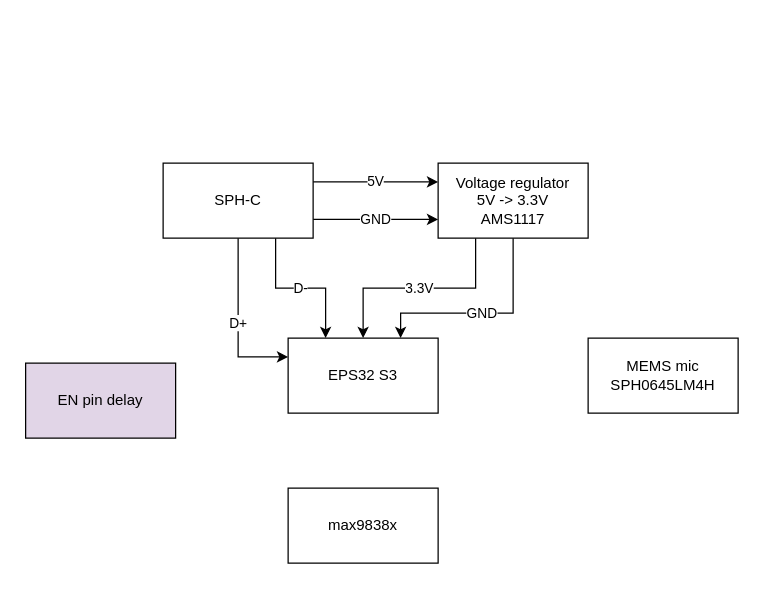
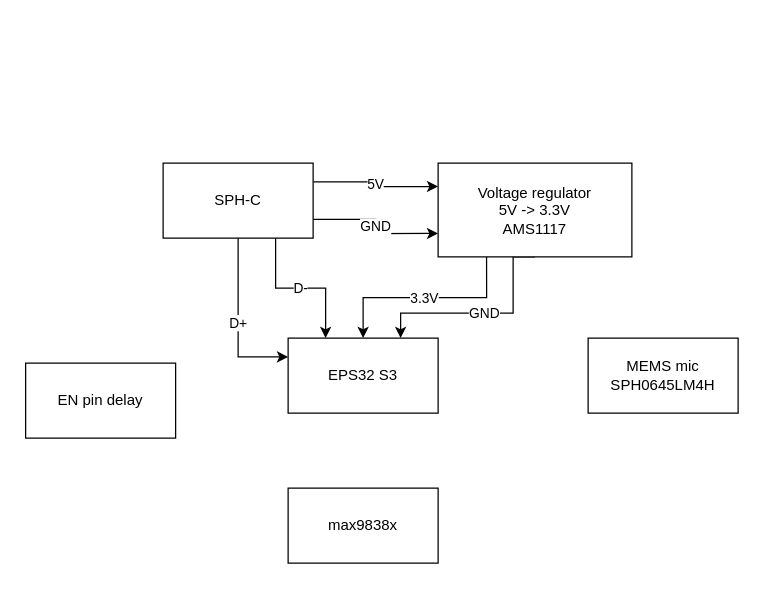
  <mxCell id="0" />
  <mxCell id="1" parent="0" />
  <mxCell id="2" value="EPS32 S3" style="rounded=0;whiteSpace=wrap;html=1;" vertex="1" parent="1"><mxGeometry x="230" y="270" width="120" height="60" as="geometry" /></mxCell>
  <mxCell id="3" value="5V" style="edgeStyle=orthogonalEdgeStyle;rounded=0;orthogonalLoop=1;jettySize=auto;html=1;exitX=1;exitY=0.25;exitDx=0;exitDy=0;entryX=0;entryY=0.25;entryDx=0;entryDy=0;" edge="1" parent="1" source="7" target="10"><mxGeometry relative="1" as="geometry" /></mxCell>
  <mxCell id="4" value="GND" style="edgeStyle=orthogonalEdgeStyle;rounded=0;orthogonalLoop=1;jettySize=auto;html=1;exitX=1;exitY=0.75;exitDx=0;exitDy=0;entryX=0;entryY=0.75;entryDx=0;entryDy=0;" edge="1" parent="1" source="7" target="10"><mxGeometry relative="1" as="geometry" /></mxCell>
  <mxCell id="5" value="D-" style="edgeStyle=orthogonalEdgeStyle;rounded=0;orthogonalLoop=1;jettySize=auto;html=1;exitX=0.75;exitY=1;exitDx=0;exitDy=0;entryX=0.25;entryY=0;entryDx=0;entryDy=0;" edge="1" parent="1" source="7" target="2"><mxGeometry relative="1" as="geometry" /></mxCell>
  <mxCell id="6" value="D+" style="edgeStyle=orthogonalEdgeStyle;rounded=0;orthogonalLoop=1;jettySize=auto;html=1;exitX=0.5;exitY=1;exitDx=0;exitDy=0;entryX=0;entryY=0.25;entryDx=0;entryDy=0;" edge="1" parent="1" source="7" target="2"><mxGeometry relative="1" as="geometry" /></mxCell>
  <mxCell id="7" value="&lt;div&gt;SPH-C&lt;/div&gt;" style="whiteSpace=wrap;html=1;rounded=0;" vertex="1" parent="1"><mxGeometry x="130" y="130" width="120" height="60" as="geometry" /></mxCell>
  <mxCell id="8" value="3.3V" style="edgeStyle=orthogonalEdgeStyle;rounded=0;orthogonalLoop=1;jettySize=auto;html=1;exitX=0.25;exitY=1;exitDx=0;exitDy=0;entryX=0.5;entryY=0;entryDx=0;entryDy=0;" edge="1" parent="1" source="10" target="2"><mxGeometry relative="1" as="geometry" /></mxCell>
  <mxCell id="9" value="GND" style="edgeStyle=orthogonalEdgeStyle;rounded=0;orthogonalLoop=1;jettySize=auto;html=1;exitX=0.5;exitY=1;exitDx=0;exitDy=0;entryX=0.75;entryY=0;entryDx=0;entryDy=0;" edge="1" parent="1" source="10" target="2"><mxGeometry relative="1" as="geometry"><Array as="points"><mxPoint x="410" y="250" /><mxPoint x="320" y="250" /></Array></mxGeometry></mxCell>
- <mxCell id="10" value="&lt;div&gt;Voltage regulator&lt;/div&gt;&lt;div&gt;5V -&amp;gt; 3.3V&lt;/div&gt;&lt;div&gt;AMS1117&lt;/div&gt;" style="whiteSpace=wrap;html=1;rounded=0;" vertex="1" parent="1"><mxGeometry x="350" y="130" width="120" height="60" as="geometry" /></mxCell>
- <mxCell id="11" value="&lt;div&gt;EN pin delay&lt;/div&gt;" style="rounded=0;whiteSpace=wrap;html=1;fillColor=#e1d5e7;" vertex="1" parent="1"><mxGeometry x="20" y="290" width="120" height="60" as="geometry" /></mxCell>
+ <mxCell id="10" value="&lt;div&gt;Voltage regulator&lt;/div&gt;&lt;div&gt;5V -&amp;gt; 3.3V&lt;/div&gt;&lt;div&gt;AMS1117&lt;/div&gt;" style="whiteSpace=wrap;html=1;rounded=0;" vertex="1" parent="1"><mxGeometry x="350" y="130" width="155" height="75" as="geometry" /></mxCell>
+ <mxCell id="11" value="&lt;div&gt;EN pin delay&lt;/div&gt;" style="rounded=0;whiteSpace=wrap;html=1;" vertex="1" parent="1"><mxGeometry x="20" y="290" width="120" height="60" as="geometry" /></mxCell>
  <mxCell id="12" value="max9838x" style="rounded=0;whiteSpace=wrap;html=1;" vertex="1" parent="1"><mxGeometry x="230" y="390" width="120" height="60" as="geometry" /></mxCell>
  <mxCell id="13" value="&lt;div&gt;MEMS mic&lt;/div&gt;&lt;div&gt;SPH0645LM4H&lt;br&gt;&lt;/div&gt;" style="rounded=0;whiteSpace=wrap;html=1;" vertex="1" parent="1"><mxGeometry x="470" y="270" width="120" height="60" as="geometry" /></mxCell>
  <mxCell id="14" value="&amp;nbsp;" style="text;whiteSpace=wrap;html=1;" vertex="1" parent="1"><mxGeometry x="110" y="20" width="40" height="40" as="geometry" /></mxCell>
  <mxCell id="15" value="&amp;nbsp;" style="text;whiteSpace=wrap;html=1;" vertex="1" parent="1"><mxGeometry x="80" y="270" width="40" height="40" as="geometry" /></mxCell>
  <mxCell id="16" value="&amp;nbsp;" style="text;whiteSpace=wrap;html=1;" vertex="1" parent="1"><mxGeometry x="350" y="340" width="40" height="40" as="geometry" /></mxCell>
